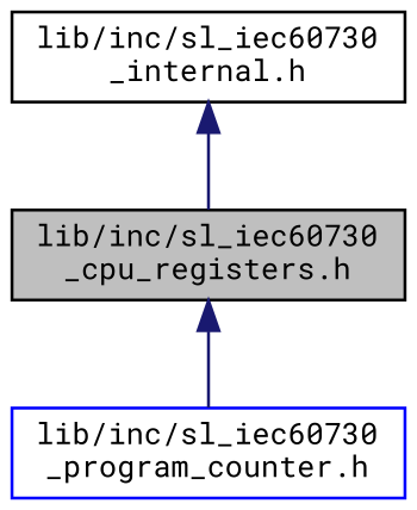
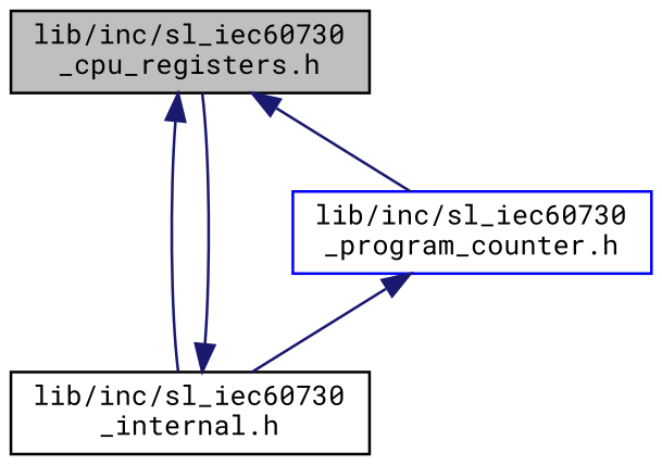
  digraph {
    fontname="Roboto Mono"
    node [color=black fillcolor=white fontname="Roboto Mono" fontsize=10 shape=box style=filled]
    edge [color=midnightblue dir=back fontname="Roboto Mono" fontsize=10 labelfontname=Helvetica labelfontsize=10 style=solid]
    n1 [fillcolor=grey75 fontcolor=black height=0.2 label="lib/inc/sl_iec60730\l_cpu_registers.h" width=0.4]
    n2 [height=0.2 label="lib/inc/sl_iec60730\l_internal.h" width=0.4]
    n3 [color=blue height=0.2 label="lib/inc/sl_iec60730\l_program_counter.h" width=0.4]
+   n1 -> n2
    n1 -> n3
    n2 -> n1
+   n3 -> n2
  }
